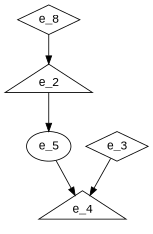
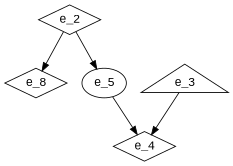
  digraph {
    fontname="Liberation Mono"
    node [fontname="Liberation Mono" shape=diamond]
    edge [fontname="Liberation Mono"]
    n1 [label=e_8]
-   e_2 [shape=triangle]
-   e_3
-   e_4 [shape=triangle]
+   e_2
+   e_3 [shape=triangle]
+   e_4
    e_5 [shape=""]
-   n1 -> e_2
+   e_2 -> n1
    e_2 -> e_5
    e_3 -> e_4
    e_5 -> e_4
  }
